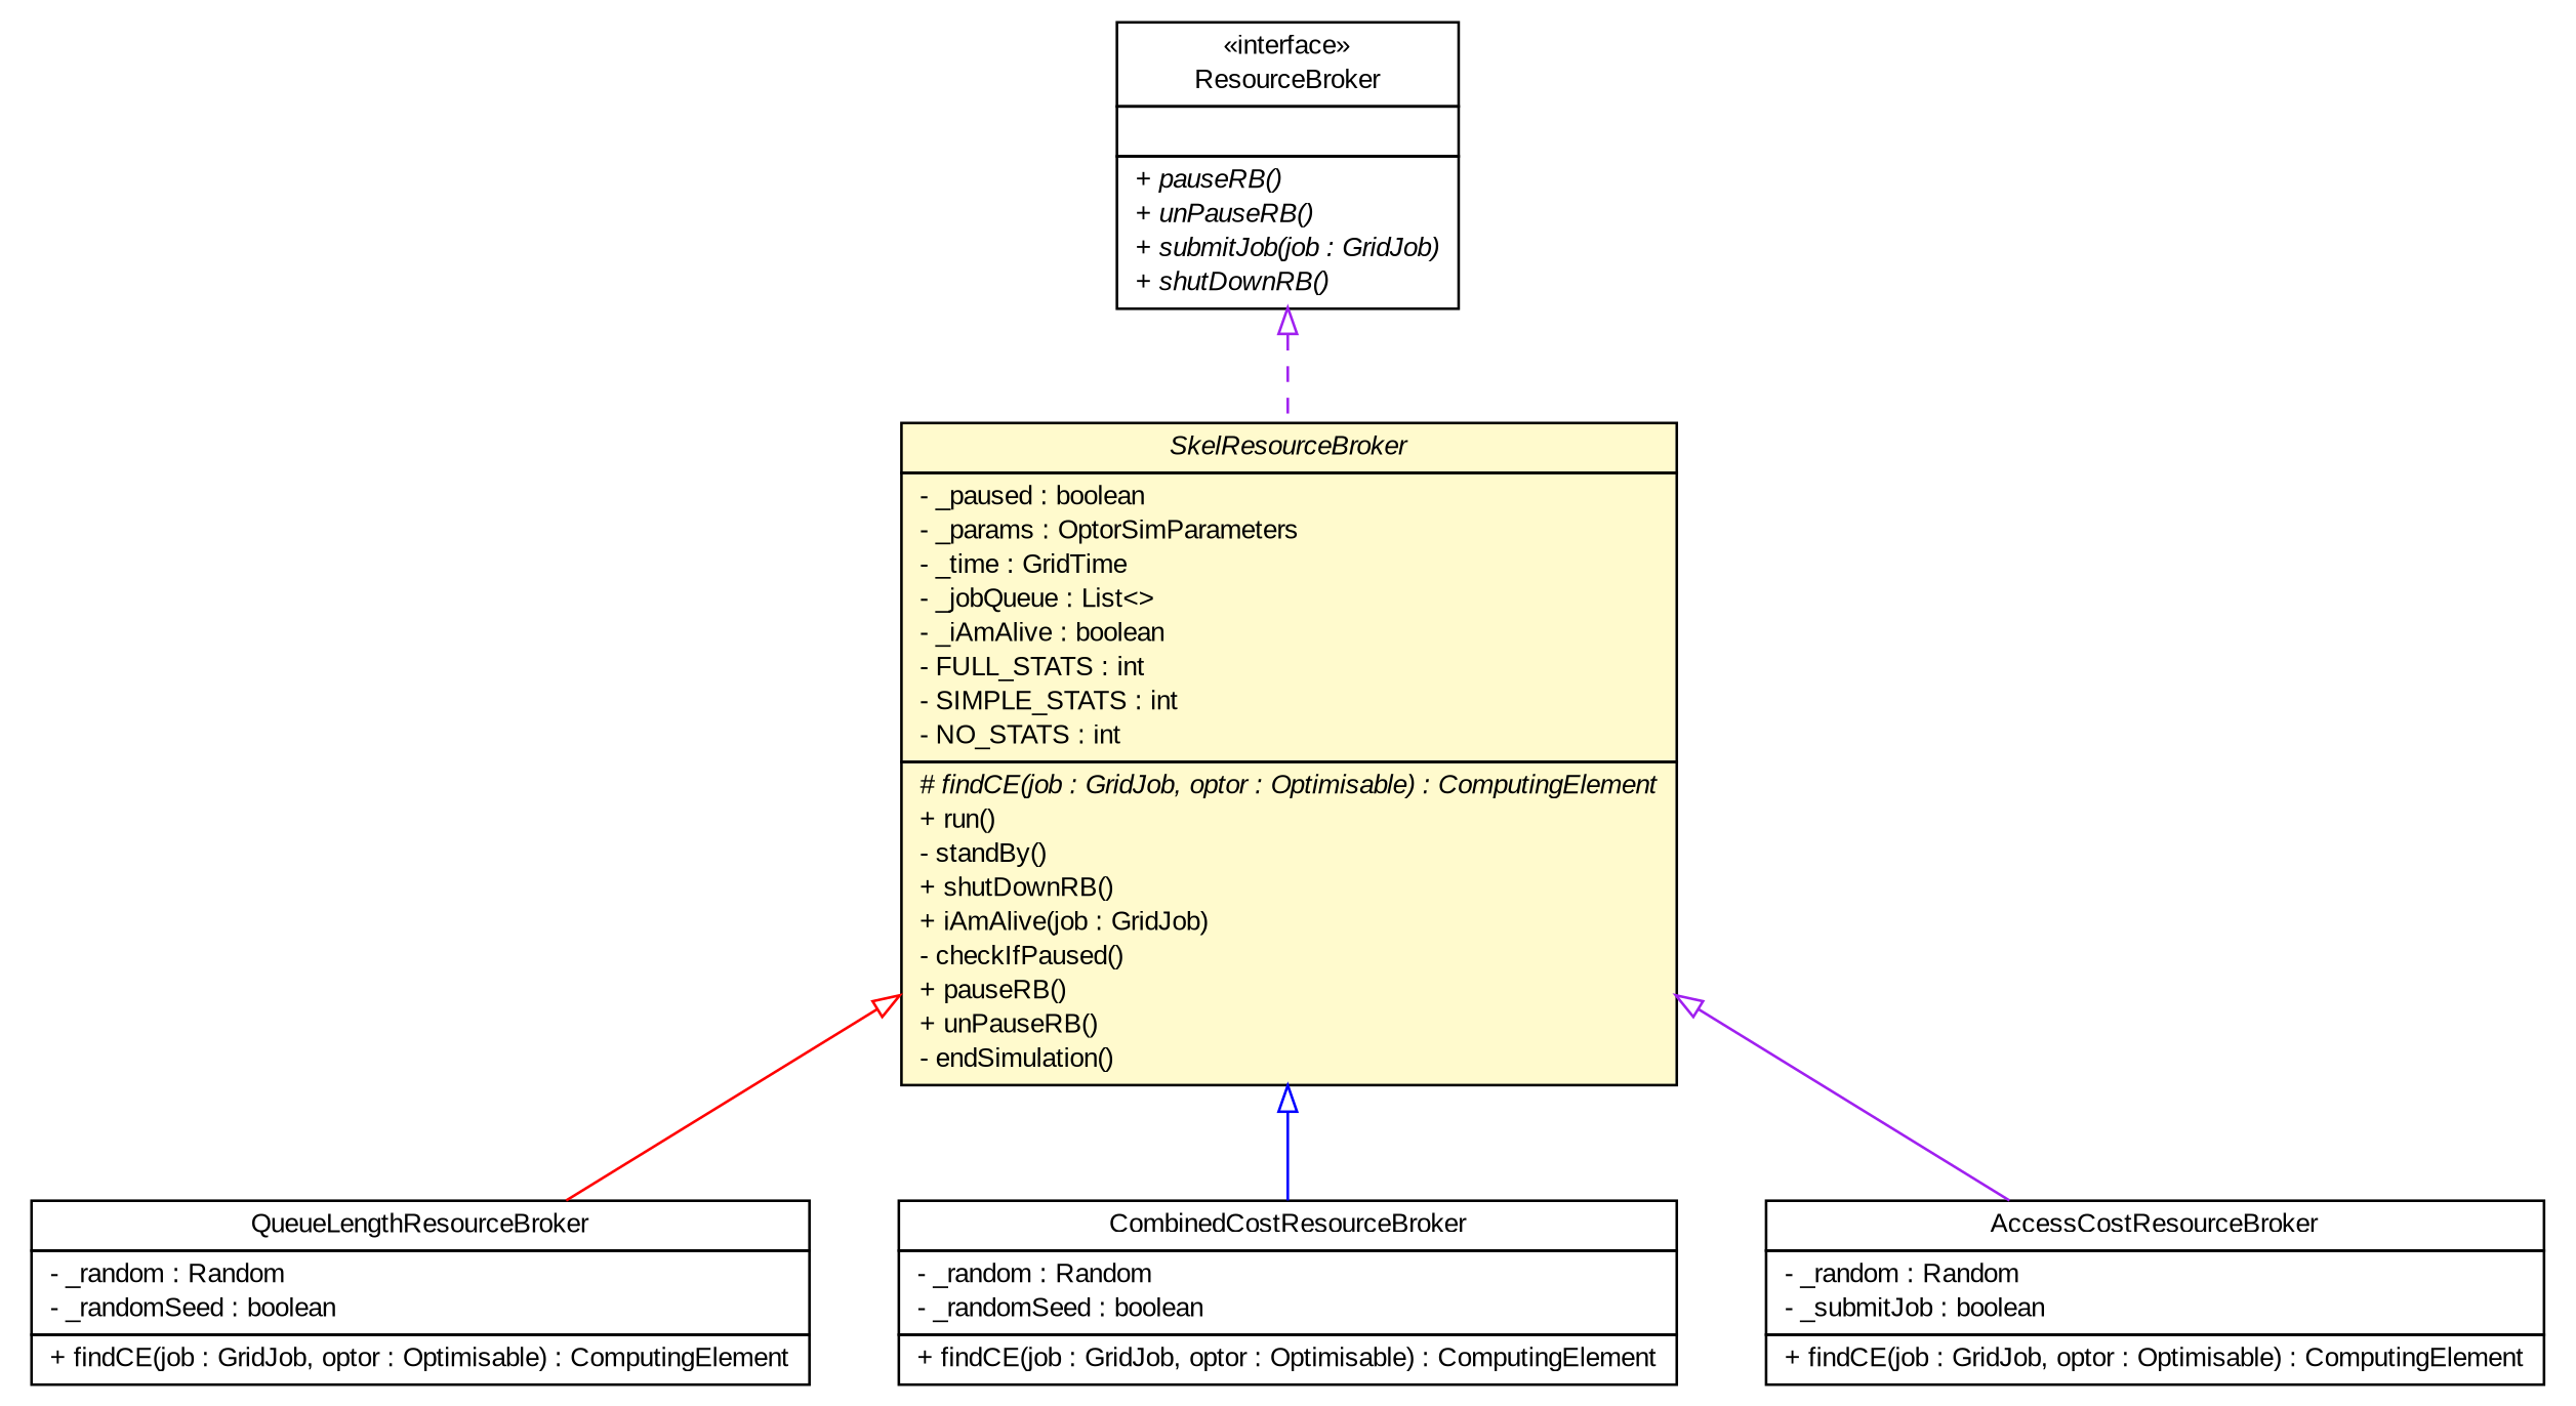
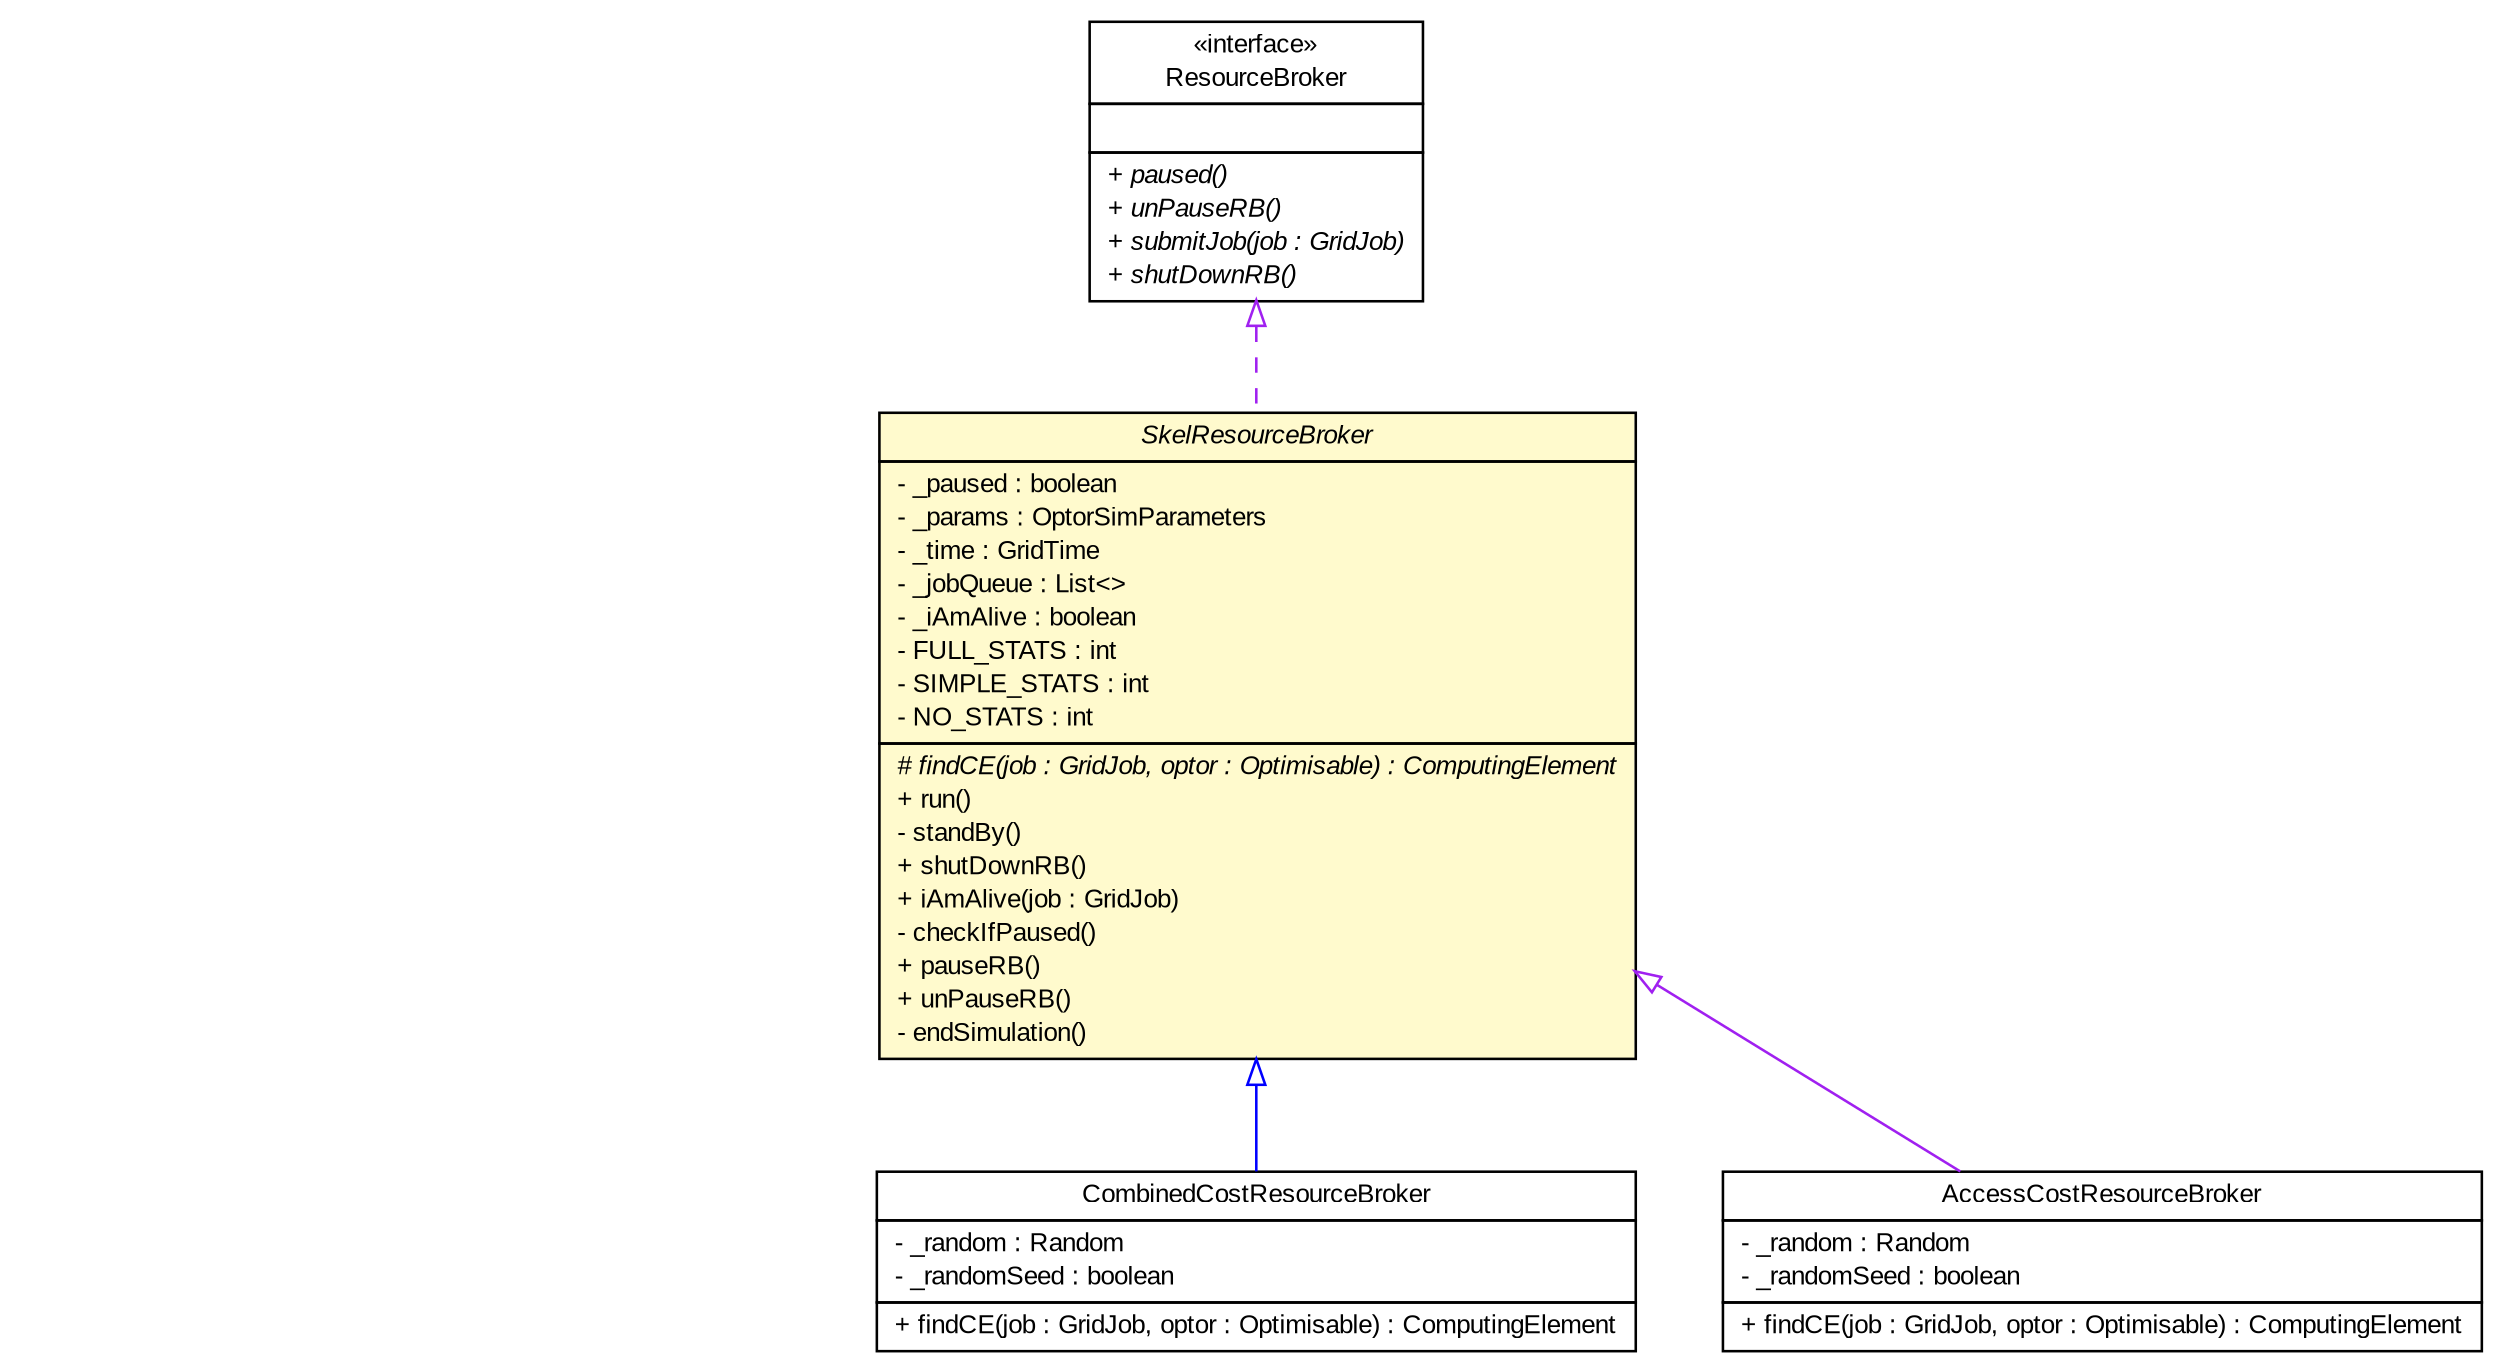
  digraph {
    nodesep=0.25
    ranksep=0.5
    node [fontcolor=black fontname=arial fontsize=10.0 shape=plaintext]
    edge [arrowtail=empty color=purple dir=back fontname=arial fontsize=10 headport=p labelfontname=arial labelfontsize=10 tailport=p]
    n1 [label=<<table title="org.edg.data.replication.optorsim.SkelResourceBroker" border="0" cellborder="1" cellspacing="0" cellpadding="2" port="p" bgcolor="lemonChiffon" href="./SkelResourceBroker.html"> 		<tr><td><table border="0" cellspacing="0" cellpadding="1"> <tr><td align="center" balign="center"><font face="arial italic"> SkelResourceBroker </font></td></tr> 		</table></td></tr> 		<tr><td><table border="0" cellspacing="0" cellpadding="1"> <tr><td align="left" balign="left"> - _paused : boolean </td></tr> <tr><td align="left" balign="left"> - _params : OptorSimParameters </td></tr> <tr><td align="left" balign="left"> - _time : GridTime </td></tr> <tr><td align="left" balign="left"> - _jobQueue : List&lt;&gt; </td></tr> <tr><td align="left" balign="left"> - _iAmAlive : boolean </td></tr> <tr><td align="left" balign="left"> - FULL_STATS : int </td></tr> <tr><td align="left" balign="left"> - SIMPLE_STATS : int </td></tr> <tr><td align="left" balign="left"> - NO_STATS : int </td></tr> 		</table></td></tr> 		<tr><td><table border="0" cellspacing="0" cellpadding="1"> <tr><td align="left" balign="left"><font face="arial italic" point-size="10.0"> # findCE(job : GridJob, optor : Optimisable) : ComputingElement </font></td></tr> <tr><td align="left" balign="left"> + run() </td></tr> <tr><td align="left" balign="left"> - standBy() </td></tr> <tr><td align="left" balign="left"> + shutDownRB() </td></tr> <tr><td align="left" balign="left"> + iAmAlive(job : GridJob) </td></tr> <tr><td align="left" balign="left"> - checkIfPaused() </td></tr> <tr><td align="left" balign="left"> + pauseRB() </td></tr> <tr><td align="left" balign="left"> + unPauseRB() </td></tr> <tr><td align="left" balign="left"> - endSimulation() </td></tr> 		</table></td></tr> 		</table>>]
-   n2 [label=<<table title="org.edg.data.replication.optorsim.QueueLengthResourceBroker" border="0" cellborder="1" cellspacing="0" cellpadding="2" port="p" href="./QueueLengthResourceBroker.html"> 		<tr><td><table border="0" cellspacing="0" cellpadding="1"> <tr><td align="center" balign="center"> QueueLengthResourceBroker </td></tr> 		</table></td></tr> 		<tr><td><table border="0" cellspacing="0" cellpadding="1"> <tr><td align="left" balign="left"> - _random : Random </td></tr> <tr><td align="left" balign="left"> - _randomSeed : boolean </td></tr> 		</table></td></tr> 		<tr><td><table border="0" cellspacing="0" cellpadding="1"> <tr><td align="left" balign="left"> + findCE(job : GridJob, optor : Optimisable) : ComputingElement </td></tr> 		</table></td></tr> 		</table>>]
    n3 [label=<<table title="org.edg.data.replication.optorsim.CombinedCostResourceBroker" border="0" cellborder="1" cellspacing="0" cellpadding="2" port="p" href="./CombinedCostResourceBroker.html"> 		<tr><td><table border="0" cellspacing="0" cellpadding="1"> <tr><td align="center" balign="center"> CombinedCostResourceBroker </td></tr> 		</table></td></tr> 		<tr><td><table border="0" cellspacing="0" cellpadding="1"> <tr><td align="left" balign="left"> - _random : Random </td></tr> <tr><td align="left" balign="left"> - _randomSeed : boolean </td></tr> 		</table></td></tr> 		<tr><td><table border="0" cellspacing="0" cellpadding="1"> <tr><td align="left" balign="left"> + findCE(job : GridJob, optor : Optimisable) : ComputingElement </td></tr> 		</table></td></tr> 		</table>>]
-   n4 [label=<<table title="org.edg.data.replication.optorsim.AccessCostResourceBroker" border="0" cellborder="1" cellspacing="0" cellpadding="2" port="p" href="./AccessCostResourceBroker.html"> 		<tr><td><table border="0" cellspacing="0" cellpadding="1"> <tr><td align="center" balign="center"> AccessCostResourceBroker </td></tr> 		</table></td></tr> 		<tr><td><table border="0" cellspacing="0" cellpadding="1"> <tr><td align="left" balign="left"> - _random : Random </td></tr> <tr><td align="left" balign="left"> - _submitJob : boolean </td></tr> 		</table></td></tr> 		<tr><td><table border="0" cellspacing="0" cellpadding="1"> <tr><td align="left" balign="left"> + findCE(job : GridJob, optor : Optimisable) : ComputingElement </td></tr> 		</table></td></tr> 		</table>>]
-   n5 [label=<<table title="org.edg.data.replication.optorsim.ResourceBroker" border="0" cellborder="1" cellspacing="0" cellpadding="2" port="p" href="./ResourceBroker.html"> 		<tr><td><table border="0" cellspacing="0" cellpadding="1"> <tr><td align="center" balign="center"> &#171;interface&#187; </td></tr> <tr><td align="center" balign="center"> ResourceBroker </td></tr> 		</table></td></tr> 		<tr><td><table border="0" cellspacing="0" cellpadding="1"> <tr><td align="left" balign="left">  </td></tr> 		</table></td></tr> 		<tr><td><table border="0" cellspacing="0" cellpadding="1"> <tr><td align="left" balign="left"><font face="arial italic" point-size="10.0"> + pauseRB() </font></td></tr> <tr><td align="left" balign="left"><font face="arial italic" point-size="10.0"> + unPauseRB() </font></td></tr> <tr><td align="left" balign="left"><font face="arial italic" point-size="10.0"> + submitJob(job : GridJob) </font></td></tr> <tr><td align="left" balign="left"><font face="arial italic" point-size="10.0"> + shutDownRB() </font></td></tr> 		</table></td></tr> 		</table>>]
-   n1 -> n2 [color=red]
+   n4 [label=<<table title="org.edg.data.replication.optorsim.AccessCostResourceBroker" border="0" cellborder="1" cellspacing="0" cellpadding="2" port="p" href="./AccessCostResourceBroker.html"> 		<tr><td><table border="0" cellspacing="0" cellpadding="1"> <tr><td align="center" balign="center"> AccessCostResourceBroker </td></tr> 		</table></td></tr> 		<tr><td><table border="0" cellspacing="0" cellpadding="1"> <tr><td align="left" balign="left"> - _random : Random </td></tr> <tr><td align="left" balign="left"> - _randomSeed : boolean </td></tr> 		</table></td></tr> 		<tr><td><table border="0" cellspacing="0" cellpadding="1"> <tr><td align="left" balign="left"> + findCE(job : GridJob, optor : Optimisable) : ComputingElement </td></tr> 		</table></td></tr> 		</table>>]
+   n5 [label=<<table title="org.edg.data.replication.optorsim.ResourceBroker" border="0" cellborder="1" cellspacing="0" cellpadding="2" port="p" href="./ResourceBroker.html"> 		<tr><td><table border="0" cellspacing="0" cellpadding="1"> <tr><td align="center" balign="center"> &#171;interface&#187; </td></tr> <tr><td align="center" balign="center"> ResourceBroker </td></tr> 		</table></td></tr> 		<tr><td><table border="0" cellspacing="0" cellpadding="1"> <tr><td align="left" balign="left">  </td></tr> 		</table></td></tr> 		<tr><td><table border="0" cellspacing="0" cellpadding="1"> <tr><td align="left" balign="left"><font face="arial italic" point-size="10.0"> + paused() </font></td></tr> <tr><td align="left" balign="left"><font face="arial italic" point-size="10.0"> + unPauseRB() </font></td></tr> <tr><td align="left" balign="left"><font face="arial italic" point-size="10.0"> + submitJob(job : GridJob) </font></td></tr> <tr><td align="left" balign="left"><font face="arial italic" point-size="10.0"> + shutDownRB() </font></td></tr> 		</table></td></tr> 		</table>>]
    n1 -> n3 [color=blue]
    n1 -> n4
    n5 -> n1 [style=dashed]
  }
